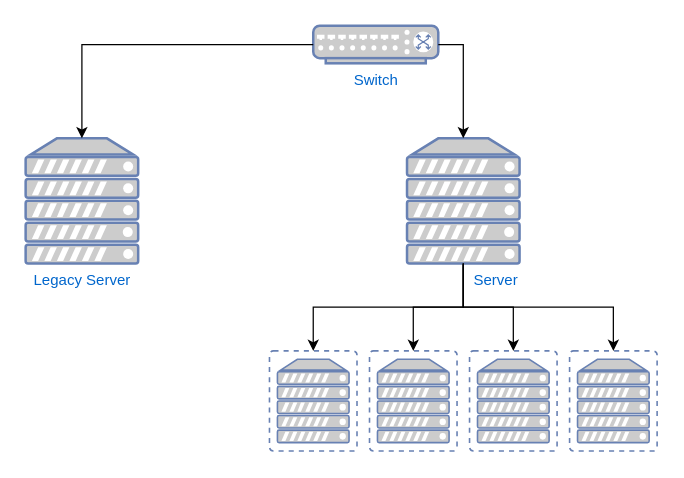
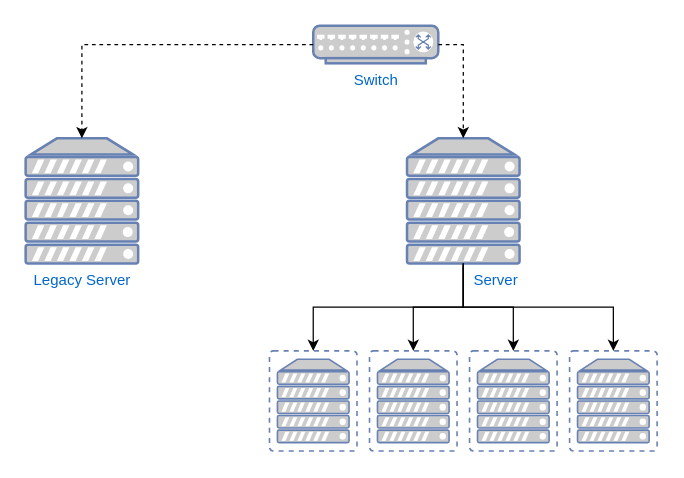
  <mxCell id="0" />
  <mxCell id="1" parent="0" />
  <mxCell id="2" style="edgeStyle=orthogonalEdgeStyle;rounded=0;orthogonalLoop=1;jettySize=auto;html=1;exitX=0.5;exitY=1;exitDx=0;exitDy=0;exitPerimeter=0;" edge="1" parent="1" source="3" target="11"><mxGeometry relative="1" as="geometry" /></mxCell>
  <mxCell id="3" value="&lt;div align=&quot;right&quot;&gt;Server&lt;/div&gt;" style="fontColor=#0066CC;verticalAlign=top;verticalLabelPosition=bottom;labelPosition=center;align=right;html=1;outlineConnect=0;fillColor=#CCCCCC;strokeColor=#6881B3;gradientColor=none;gradientDirection=north;strokeWidth=2;shape=mxgraph.networks.server;" vertex="1" parent="1"><mxGeometry x="325" y="110" width="90" height="100" as="geometry" /></mxCell>
  <mxCell id="4" value="&lt;div&gt;Legacy Server&lt;/div&gt;&lt;div&gt;&lt;br&gt;&lt;/div&gt;" style="fontColor=#0066CC;verticalAlign=top;verticalLabelPosition=bottom;labelPosition=center;align=center;html=1;outlineConnect=0;fillColor=#CCCCCC;strokeColor=#6881B3;gradientColor=none;gradientDirection=north;strokeWidth=2;shape=mxgraph.networks.server;" vertex="1" parent="1"><mxGeometry x="20" y="110" width="90" height="100" as="geometry" /></mxCell>
  <mxCell id="5" value="&lt;div&gt;Switch&lt;/div&gt;&lt;div&gt;&lt;br&gt;&lt;/div&gt;" style="fontColor=#0066CC;verticalAlign=top;verticalLabelPosition=bottom;labelPosition=center;align=center;html=1;outlineConnect=0;fillColor=#CCCCCC;strokeColor=#6881B3;gradientColor=none;gradientDirection=north;strokeWidth=2;shape=mxgraph.networks.switch;" vertex="1" parent="1"><mxGeometry x="250" y="20" width="100" height="30" as="geometry" /></mxCell>
- <mxCell id="6" style="edgeStyle=orthogonalEdgeStyle;rounded=0;orthogonalLoop=1;jettySize=auto;html=1;exitX=1;exitY=0.5;exitDx=0;exitDy=0;exitPerimeter=0;entryX=0.5;entryY=0;entryDx=0;entryDy=0;entryPerimeter=0;" edge="1" parent="1" source="5" target="3"><mxGeometry relative="1" as="geometry" /></mxCell>
- <mxCell id="7" style="edgeStyle=orthogonalEdgeStyle;rounded=0;orthogonalLoop=1;jettySize=auto;html=1;exitX=0;exitY=0.5;exitDx=0;exitDy=0;exitPerimeter=0;entryX=0.5;entryY=0;entryDx=0;entryDy=0;entryPerimeter=0;" edge="1" parent="1" source="5" target="4"><mxGeometry relative="1" as="geometry" /></mxCell>
+ <mxCell id="6" style="edgeStyle=orthogonalEdgeStyle;rounded=0;orthogonalLoop=1;jettySize=auto;html=1;exitX=1;exitY=0.5;exitDx=0;exitDy=0;exitPerimeter=0;entryX=0.5;entryY=0;entryDx=0;entryDy=0;entryPerimeter=0;dashed=1;" edge="1" parent="1" source="5" target="3"><mxGeometry relative="1" as="geometry" /></mxCell>
+ <mxCell id="7" style="edgeStyle=orthogonalEdgeStyle;rounded=0;orthogonalLoop=1;jettySize=auto;html=1;exitX=0;exitY=0.5;exitDx=0;exitDy=0;exitPerimeter=0;entryX=0.5;entryY=0;entryDx=0;entryDy=0;entryPerimeter=0;dashed=1;" edge="1" parent="1" source="5" target="4"><mxGeometry relative="1" as="geometry" /></mxCell>
  <mxCell id="8" value="" style="fontColor=#0066CC;verticalAlign=top;verticalLabelPosition=bottom;labelPosition=center;align=center;html=1;outlineConnect=0;fillColor=#CCCCCC;strokeColor=#6881B3;gradientColor=none;gradientDirection=north;strokeWidth=2;shape=mxgraph.networks.virtual_server;" vertex="1" parent="1"><mxGeometry x="215" y="280" width="70" height="80" as="geometry" /></mxCell>
  <mxCell id="9" value="" style="fontColor=#0066CC;verticalAlign=top;verticalLabelPosition=bottom;labelPosition=center;align=center;html=1;outlineConnect=0;fillColor=#CCCCCC;strokeColor=#6881B3;gradientColor=none;gradientDirection=north;strokeWidth=2;shape=mxgraph.networks.virtual_server;" vertex="1" parent="1"><mxGeometry x="295" y="280" width="70" height="80" as="geometry" /></mxCell>
  <mxCell id="10" value="" style="fontColor=#0066CC;verticalAlign=top;verticalLabelPosition=bottom;labelPosition=center;align=center;html=1;outlineConnect=0;fillColor=#CCCCCC;strokeColor=#6881B3;gradientColor=none;gradientDirection=north;strokeWidth=2;shape=mxgraph.networks.virtual_server;" vertex="1" parent="1"><mxGeometry x="375" y="280" width="70" height="80" as="geometry" /></mxCell>
  <mxCell id="11" value="" style="fontColor=#0066CC;verticalAlign=top;verticalLabelPosition=bottom;labelPosition=center;align=center;html=1;outlineConnect=0;fillColor=#CCCCCC;strokeColor=#6881B3;gradientColor=none;gradientDirection=north;strokeWidth=2;shape=mxgraph.networks.virtual_server;" vertex="1" parent="1"><mxGeometry x="455" y="280" width="70" height="80" as="geometry" /></mxCell>
  <mxCell id="12" style="edgeStyle=orthogonalEdgeStyle;rounded=0;orthogonalLoop=1;jettySize=auto;html=1;exitX=0.5;exitY=1;exitDx=0;exitDy=0;exitPerimeter=0;entryX=0.5;entryY=0;entryDx=0;entryDy=0;entryPerimeter=0;" edge="1" parent="1" source="3" target="8"><mxGeometry relative="1" as="geometry" /></mxCell>
  <mxCell id="13" style="edgeStyle=orthogonalEdgeStyle;rounded=0;orthogonalLoop=1;jettySize=auto;html=1;exitX=0.5;exitY=1;exitDx=0;exitDy=0;exitPerimeter=0;entryX=0.5;entryY=0;entryDx=0;entryDy=0;entryPerimeter=0;" edge="1" parent="1" source="3" target="9"><mxGeometry relative="1" as="geometry" /></mxCell>
  <mxCell id="14" style="edgeStyle=orthogonalEdgeStyle;rounded=0;orthogonalLoop=1;jettySize=auto;html=1;exitX=0.5;exitY=1;exitDx=0;exitDy=0;exitPerimeter=0;entryX=0.5;entryY=0;entryDx=0;entryDy=0;entryPerimeter=0;" edge="1" parent="1" source="3" target="10"><mxGeometry relative="1" as="geometry" /></mxCell>
